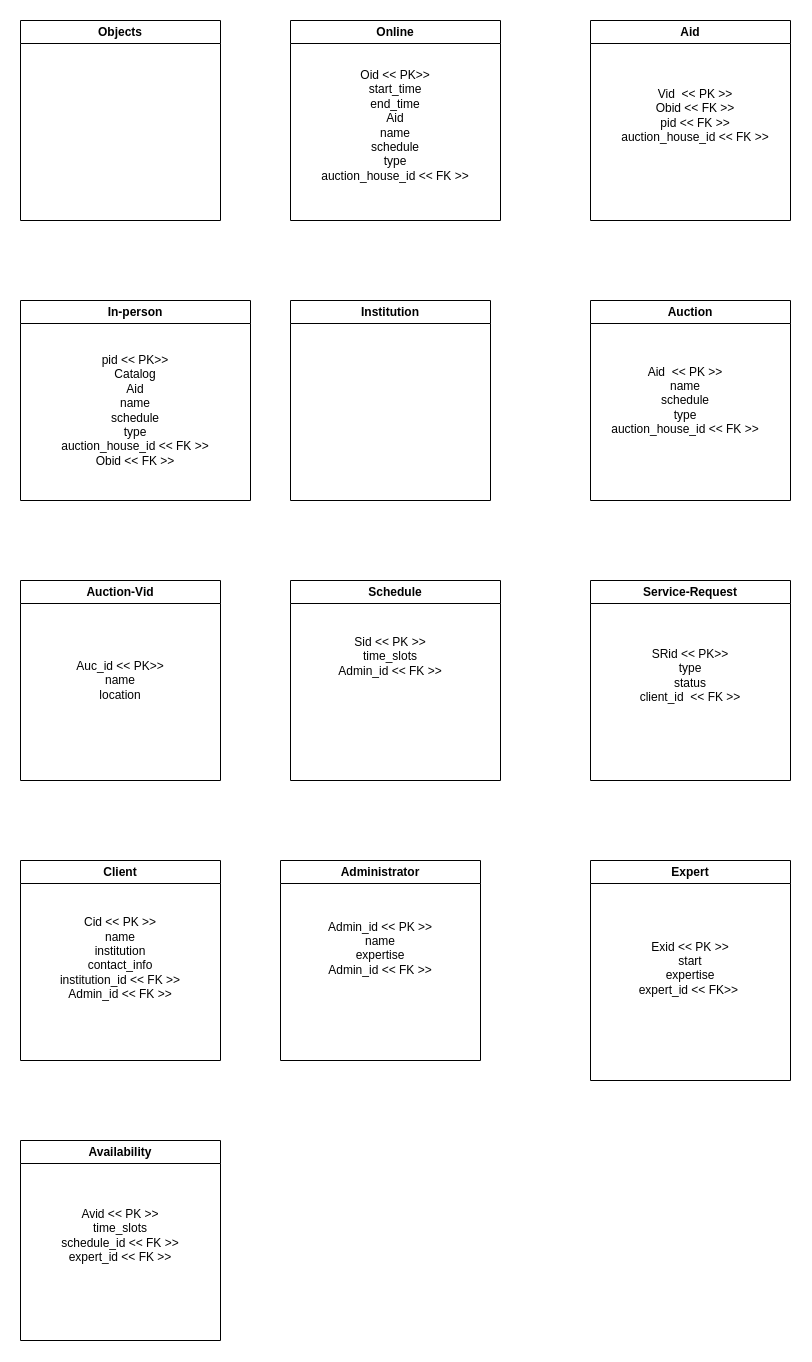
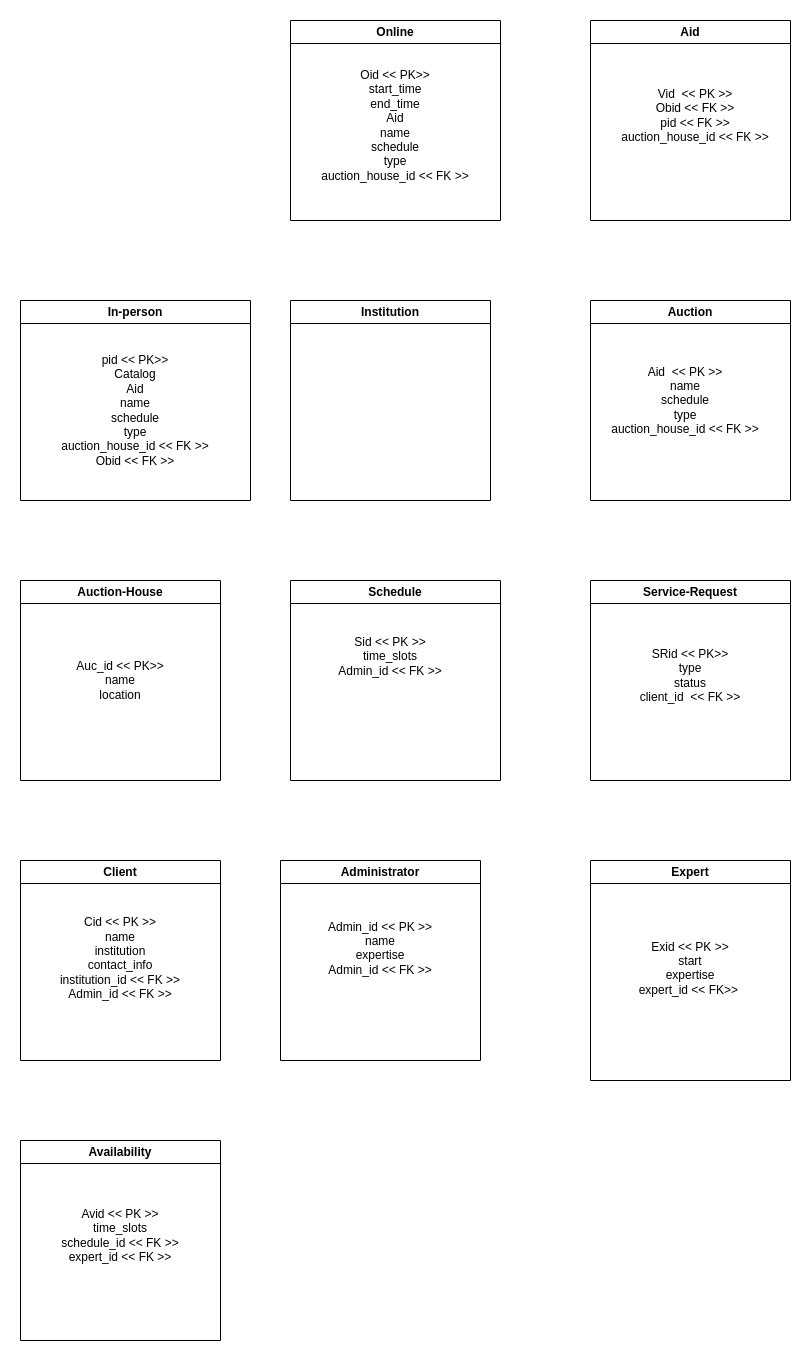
  <mxCell id="0" />
  <mxCell id="1" parent="0" />
- <mxCell id="2" value="Objects" style="swimlane;whiteSpace=wrap;html=1;" parent="1" vertex="1"><mxGeometry x="20" y="20" width="200" height="200" as="geometry" /></mxCell>
  <mxCell id="3" value="Online" style="swimlane;whiteSpace=wrap;html=1;" parent="1" vertex="1"><mxGeometry x="290" y="20" width="210" height="200" as="geometry" /></mxCell>
  <mxCell id="4" value="Oid &amp;lt;&amp;lt; PK&amp;gt;&amp;gt;&lt;div&gt;start_time&lt;/div&gt;&lt;div&gt;end_time&lt;/div&gt;&lt;div&gt;Aid&lt;/div&gt;&lt;div&gt;name&lt;/div&gt;&lt;div&gt;schedule&lt;/div&gt;&lt;div&gt;type&lt;/div&gt;&lt;div&gt;auction_house_id &amp;lt;&amp;lt; FK &amp;gt;&amp;gt;&lt;/div&gt;" style="text;html=1;align=center;verticalAlign=middle;whiteSpace=wrap;rounded=0;" parent="3" vertex="1"><mxGeometry x="15" y="30" width="180" height="150" as="geometry" /></mxCell>
  <mxCell id="5" value="Aid" style="swimlane;whiteSpace=wrap;html=1;" parent="1" vertex="1"><mxGeometry x="590" y="20" width="200" height="200" as="geometry" /></mxCell>
  <mxCell id="6" value="&lt;div&gt;Vid&amp;nbsp; &amp;lt;&amp;lt; PK &amp;gt;&amp;gt;&lt;/div&gt;Obid &amp;lt;&amp;lt; FK &amp;gt;&amp;gt;&lt;div&gt;pid &amp;lt;&amp;lt; FK &amp;gt;&amp;gt;&lt;/div&gt;&lt;div&gt;auction_house_id &amp;lt;&amp;lt; FK &amp;gt;&amp;gt;&lt;/div&gt;" style="text;html=1;align=center;verticalAlign=middle;whiteSpace=wrap;rounded=0;" parent="5" vertex="1"><mxGeometry x="20" y="50" width="170" height="90" as="geometry" /></mxCell>
  <mxCell id="7" value="In-person" style="swimlane;whiteSpace=wrap;html=1;" parent="1" vertex="1"><mxGeometry x="20" y="300" width="230" height="200" as="geometry" /></mxCell>
  <mxCell id="8" value="&lt;div&gt;pid &amp;lt;&amp;lt; PK&amp;gt;&amp;gt;&lt;/div&gt;Catalog&lt;div&gt;Aid&lt;div&gt;name&lt;/div&gt;&lt;div&gt;schedule&lt;/div&gt;&lt;div&gt;type&lt;/div&gt;&lt;div&gt;auction_house_id &amp;lt;&amp;lt; FK &amp;gt;&amp;gt;&lt;/div&gt;&lt;/div&gt;&lt;div&gt;Obid &amp;lt;&amp;lt; FK &amp;gt;&amp;gt;&lt;/div&gt;" style="text;html=1;align=center;verticalAlign=middle;whiteSpace=wrap;rounded=0;" parent="7" vertex="1"><mxGeometry x="15" y="40" width="200" height="140" as="geometry" /></mxCell>
  <mxCell id="9" value="Institution" style="swimlane;whiteSpace=wrap;html=1;startSize=23;" parent="1" vertex="1"><mxGeometry x="290" y="300" width="200" height="200" as="geometry" /></mxCell>
  <mxCell id="10" value="Auction" style="swimlane;whiteSpace=wrap;html=1;" parent="1" vertex="1"><mxGeometry x="590" y="300" width="200" height="200" as="geometry" /></mxCell>
  <mxCell id="11" value="Aid&amp;nbsp; &amp;lt;&amp;lt; PK &amp;gt;&amp;gt;&lt;div&gt;name&lt;/div&gt;&lt;div&gt;schedule&lt;/div&gt;&lt;div&gt;type&lt;/div&gt;&lt;div&gt;auction_house_id &amp;lt;&amp;lt; FK &amp;gt;&amp;gt;&lt;/div&gt;" style="text;html=1;align=center;verticalAlign=middle;whiteSpace=wrap;rounded=0;" parent="10" vertex="1"><mxGeometry x="20" y="35" width="150" height="130" as="geometry" /></mxCell>
- <mxCell id="12" value="Auction-Vid" style="swimlane;whiteSpace=wrap;html=1;" parent="1" vertex="1"><mxGeometry x="20" y="580" width="200" height="200" as="geometry" /></mxCell>
+ <mxCell id="12" value="Auction-House" style="swimlane;whiteSpace=wrap;html=1;" parent="1" vertex="1"><mxGeometry x="20" y="580" width="200" height="200" as="geometry" /></mxCell>
  <mxCell id="13" value="&lt;div&gt;Auc_id &amp;lt;&amp;lt; PK&amp;gt;&amp;gt;&lt;/div&gt;name&lt;div&gt;location&lt;/div&gt;" style="text;html=1;align=center;verticalAlign=middle;whiteSpace=wrap;rounded=0;" parent="12" vertex="1"><mxGeometry x="30" y="55" width="140" height="90" as="geometry" /></mxCell>
  <mxCell id="14" value="Schedule" style="swimlane;whiteSpace=wrap;html=1;" parent="1" vertex="1"><mxGeometry x="290" y="580" width="210" height="200" as="geometry" /></mxCell>
  <mxCell id="15" value="&lt;div&gt;&lt;br&gt;&lt;/div&gt;Sid &amp;lt;&amp;lt; PK &amp;gt;&amp;gt;&lt;div&gt;time_slots&lt;/div&gt;&lt;div&gt;Admin_id &amp;lt;&amp;lt; FK &amp;gt;&amp;gt;&lt;/div&gt;&lt;div&gt;&lt;br&gt;&lt;/div&gt;&lt;div&gt;&lt;span style=&quot;color: rgba(0, 0, 0, 0); font-family: monospace; font-size: 0px; text-align: start; text-wrap-mode: nowrap;&quot;&gt;%3CmxGraphModel%3E%3Croot%3E%3CmxCell%20id%3D%220%22%2F%3E%3CmxCell%20id%3D%221%22%20parent%3D%220%22%2F%3E%3CmxCell%20id%3D%222%22%20value%3D%22%26lt%3Bdiv%26gt%3Bpid%20%26amp%3Blt%3B%26amp%3Blt%3B%20PK%26amp%3Bgt%3B%26amp%3Bgt%3B%26lt%3B%2Fdiv%26gt%3BCatalog%26lt%3Bdiv%26gt%3BObid%20%26amp%3Blt%3B%26amp%3Blt%3B%20FK%20%26amp%3Bgt%3B%26amp%3Bgt%3B%26lt%3B%2Fdiv%26gt%3B%22%20style%3D%22text%3Bhtml%3D1%3Balign%3Dcenter%3BverticalAlign%3Dmiddle%3BwhiteSpace%3Dwrap%3Brounded%3D0%3B%22%20vertex%3D%221%22%20parent%3D%221%22%3E%3CmxGeometry%20x%3D%2290%22%20y%3D%22610%22%20width%3D%22140%22%20height%3D%2290%22%20as%3D%22geometry%22%2F%3E%3C%2FmxCell%3E%3C%2Froot%3E%3C%2FmxGraphModel%3E&lt;/span&gt;&lt;/div&gt;" style="text;html=1;align=center;verticalAlign=middle;whiteSpace=wrap;rounded=0;" parent="14" vertex="1"><mxGeometry x="10" y="40" width="180" height="85" as="geometry" /></mxCell>
  <mxCell id="16" value="Service-Request" style="swimlane;whiteSpace=wrap;html=1;" parent="1" vertex="1"><mxGeometry x="590" y="580" width="200" height="200" as="geometry" /></mxCell>
  <mxCell id="17" value="&lt;div&gt;SRid &amp;lt;&amp;lt; PK&amp;gt;&amp;gt;&lt;/div&gt;type&lt;div&gt;status&lt;br&gt;&lt;div&gt;client_id&amp;nbsp; &amp;lt;&amp;lt; FK &amp;gt;&amp;gt;&lt;/div&gt;&lt;/div&gt;" style="text;html=1;align=center;verticalAlign=middle;whiteSpace=wrap;rounded=0;" parent="16" vertex="1"><mxGeometry x="30" y="50" width="140" height="90" as="geometry" /></mxCell>
  <mxCell id="18" value="Client" style="swimlane;whiteSpace=wrap;html=1;" parent="1" vertex="1"><mxGeometry x="20" y="860" width="200" height="200" as="geometry" /></mxCell>
  <mxCell id="19" value="Cid &amp;lt;&amp;lt; PK &amp;gt;&amp;gt;&lt;div&gt;name&lt;/div&gt;&lt;div&gt;institution&lt;/div&gt;&lt;div&gt;contact_info&lt;/div&gt;&lt;div&gt;institution_id &amp;lt;&amp;lt; FK &amp;gt;&amp;gt;&lt;/div&gt;&lt;div&gt;Admin_id &amp;lt;&amp;lt; FK &amp;gt;&amp;gt;&lt;/div&gt;&lt;div&gt;&lt;br&gt;&lt;/div&gt;" style="text;html=1;align=center;verticalAlign=middle;whiteSpace=wrap;rounded=0;" parent="18" vertex="1"><mxGeometry x="30" y="40" width="140" height="130" as="geometry" /></mxCell>
  <mxCell id="20" value="Administrator" style="swimlane;whiteSpace=wrap;html=1;" parent="1" vertex="1"><mxGeometry x="280" y="860" width="200" height="200" as="geometry" /></mxCell>
  <mxCell id="21" value="Admin_id &amp;lt;&amp;lt; PK &amp;gt;&amp;gt;&lt;div&gt;name&lt;/div&gt;&lt;div&gt;expertise&lt;/div&gt;&lt;div&gt;&lt;div&gt;Admin_id &amp;lt;&amp;lt; FK &amp;gt;&amp;gt;&lt;/div&gt;&lt;div&gt;&lt;br&gt;&lt;/div&gt;&lt;/div&gt;" style="text;html=1;align=center;verticalAlign=middle;whiteSpace=wrap;rounded=0;" parent="20" vertex="1"><mxGeometry x="30" y="50" width="140" height="90" as="geometry" /></mxCell>
  <mxCell id="22" value="Expert" style="swimlane;whiteSpace=wrap;html=1;" parent="1" vertex="1"><mxGeometry x="590" y="860" width="200" height="220" as="geometry" /></mxCell>
  <mxCell id="23" value="Exid &amp;lt;&amp;lt; PK &amp;gt;&amp;gt;&lt;div&gt;start&lt;/div&gt;&lt;div&gt;expertise&lt;/div&gt;&lt;div&gt;expert_id &amp;lt;&amp;lt; FK&amp;gt;&amp;gt;&amp;nbsp;&lt;/div&gt;&lt;div&gt;&lt;br&gt;&lt;/div&gt;" style="text;html=1;align=center;verticalAlign=middle;whiteSpace=wrap;rounded=0;" parent="22" vertex="1"><mxGeometry x="30" y="50" width="140" height="130" as="geometry" /></mxCell>
  <mxCell id="24" value="Availability" style="swimlane;whiteSpace=wrap;html=1;" parent="1" vertex="1"><mxGeometry x="20" y="1140" width="200" height="200" as="geometry" /></mxCell>
  <mxCell id="25" value="&lt;div&gt;Avid &amp;lt;&amp;lt; PK &amp;gt;&amp;gt;&lt;/div&gt;&lt;div&gt;time_slots&lt;/div&gt;&lt;div&gt;schedule_id &amp;lt;&amp;lt; FK &amp;gt;&amp;gt;&lt;/div&gt;expert_id &amp;lt;&amp;lt; FK &amp;gt;&amp;gt;" style="text;html=1;align=center;verticalAlign=middle;whiteSpace=wrap;rounded=0;" parent="24" vertex="1"><mxGeometry x="30" y="30" width="140" height="130" as="geometry" /></mxCell>
